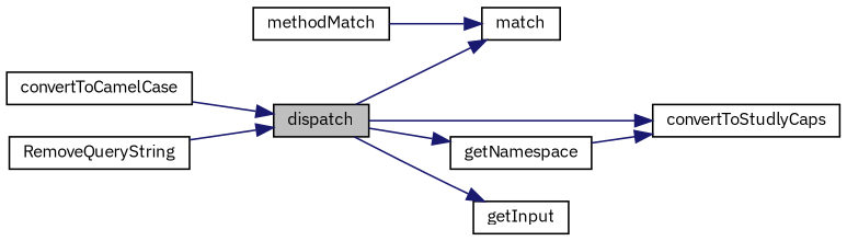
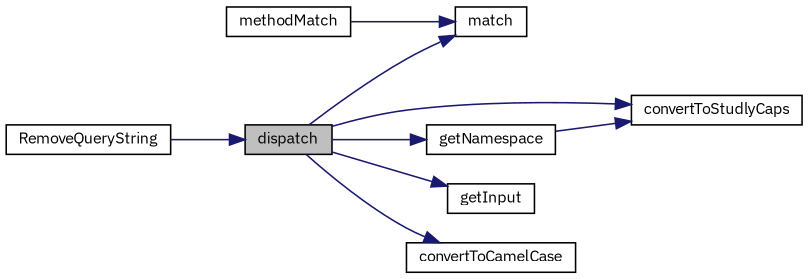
  digraph {
    fontname="IBM Plex Sans"
    rankdir=LR
    node [color=black fillcolor=white fontname="IBM Plex Sans" fontsize=10 shape=record style=filled]
    edge [color=midnightblue fontname="IBM Plex Sans" fontsize=10 labelfontname=Helvetica labelfontsize=10 style=solid]
    n1 [fillcolor=grey75 fontcolor=black height=0.2 label=dispatch width=0.4]
    n2 [height=0.2 label=match width=0.4]
    n3 [height=0.2 label=convertToStudlyCaps width=0.4]
    n4 [height=0.2 label=getNamespace width=0.4]
    n5 [height=0.2 label=getInput width=0.4]
    n6 [height=0.2 label=convertToCamelCase width=0.4]
    n7 [height=0.2 label=RemoveQueryString width=0.4]
    n8 [height=0.2 label=methodMatch width=0.4]
    n1 -> n2
    n1 -> n3
    n1 -> n4
    n1 -> n5
-   n6 -> n1
+   n1 -> n6
    n4 -> n3
    n7 -> n1
    n8 -> n2
  }
